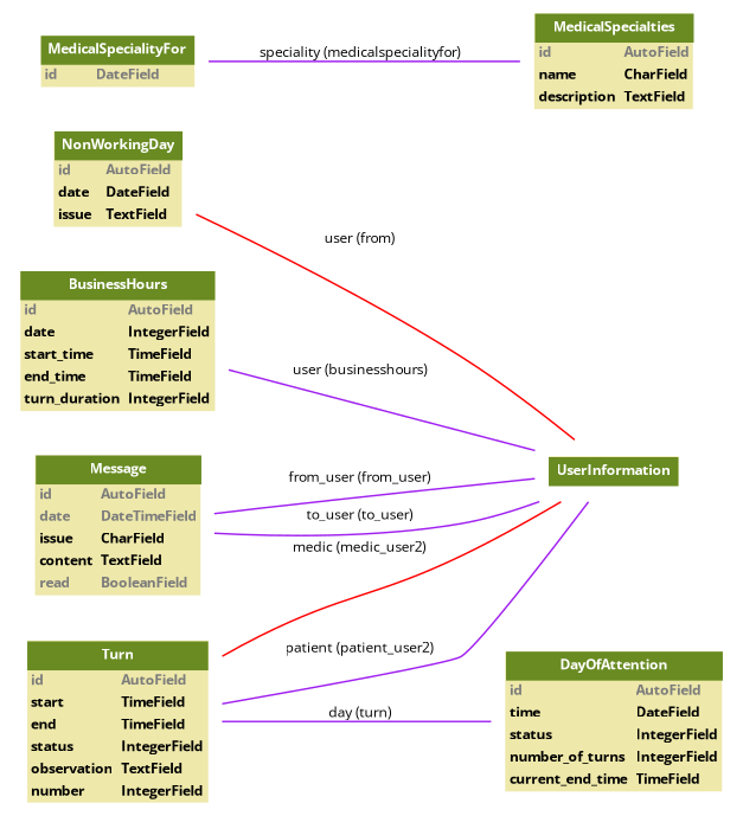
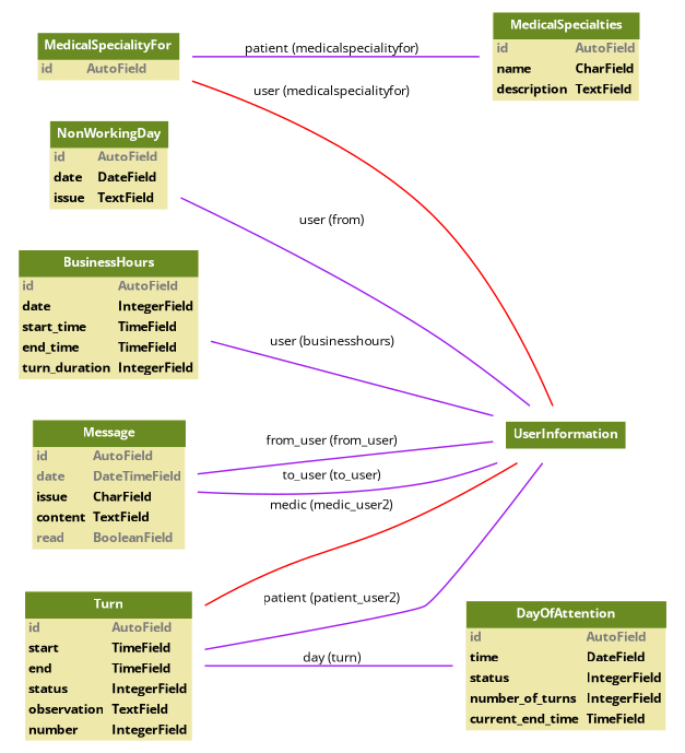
  digraph {
    fontname="Open Sans"
    fontsize=8
    rankdir=LR
    node [fontname="Open Sans" fontsize=8 shape=plaintext]
    edge [arrowhead=none arrowtail=dot color=purple fontname="Open Sans" fontsize=8]
    n1 [label=<     <TABLE BGCOLOR="palegoldenrod" BORDER="0" CELLBORDER="0" CELLSPACING="0">      <TR><TD COLSPAN="2" CELLPADDING="4" ALIGN="CENTER" BGCOLOR="olivedrab4"      ><FONT FACE="Open Sans Bold" COLOR="white"      >MedicalSpecialties</FONT></TD></TR>                       <TR><TD ALIGN="LEFT" BORDER="0"         ><FONT COLOR="#7B7B7B" FACE="Open Sans Bold">id</FONT         ></TD>         <TD ALIGN="LEFT"         ><FONT COLOR="#7B7B7B" FACE="Open Sans Bold">AutoField</FONT         ></TD></TR>                  <TR><TD ALIGN="LEFT" BORDER="0"         ><FONT FACE="Open Sans Bold">name</FONT         ></TD>         <TD ALIGN="LEFT"         ><FONT FACE="Open Sans Bold">CharField</FONT         ></TD></TR>                  <TR><TD ALIGN="LEFT" BORDER="0"         ><FONT FACE="Open Sans Bold">description</FONT         ></TD>         <TD ALIGN="LEFT"         ><FONT FACE="Open Sans Bold">TextField</FONT         ></TD></TR>                   </TABLE>     >]
-   n2 [label=<     <TABLE BGCOLOR="palegoldenrod" BORDER="0" CELLBORDER="0" CELLSPACING="0">      <TR><TD COLSPAN="2" CELLPADDING="4" ALIGN="CENTER" BGCOLOR="olivedrab4"      ><FONT FACE="Open Sans Bold" COLOR="white"      >MedicalSpecialityFor</FONT></TD></TR>                       <TR><TD ALIGN="LEFT" BORDER="0"         ><FONT COLOR="#7B7B7B" FACE="Open Sans Bold">id</FONT         ></TD>         <TD ALIGN="LEFT"         ><FONT COLOR="#7B7B7B" FACE="Open Sans Bold">DateField</FONT         ></TD></TR>                   </TABLE>     >]
+   n2 [label=<     <TABLE BGCOLOR="palegoldenrod" BORDER="0" CELLBORDER="0" CELLSPACING="0">      <TR><TD COLSPAN="2" CELLPADDING="4" ALIGN="CENTER" BGCOLOR="olivedrab4"      ><FONT FACE="Open Sans Bold" COLOR="white"      >MedicalSpecialityFor</FONT></TD></TR>                       <TR><TD ALIGN="LEFT" BORDER="0"         ><FONT COLOR="#7B7B7B" FACE="Open Sans Bold">id</FONT         ></TD>         <TD ALIGN="LEFT"         ><FONT COLOR="#7B7B7B" FACE="Open Sans Bold">AutoField</FONT         ></TD></TR>                   </TABLE>     >]
    n3 [label=<       <TABLE BGCOLOR="palegoldenrod" BORDER="0" CELLBORDER="0" CELLSPACING="0">       <TR><TD COLSPAN="2" CELLPADDING="4" ALIGN="CENTER" BGCOLOR="olivedrab4"       ><FONT FACE="Open Sans Bold" COLOR="white"       >UserInformation</FONT></TD></TR>       </TABLE>       >]
    n4 [label=<     <TABLE BGCOLOR="palegoldenrod" BORDER="0" CELLBORDER="0" CELLSPACING="0">      <TR><TD COLSPAN="2" CELLPADDING="4" ALIGN="CENTER" BGCOLOR="olivedrab4"      ><FONT FACE="Open Sans Bold" COLOR="white"      >BusinessHours</FONT></TD></TR>                       <TR><TD ALIGN="LEFT" BORDER="0"         ><FONT COLOR="#7B7B7B" FACE="Open Sans Bold">id</FONT         ></TD>         <TD ALIGN="LEFT"         ><FONT COLOR="#7B7B7B" FACE="Open Sans Bold">AutoField</FONT         ></TD></TR>                  <TR><TD ALIGN="LEFT" BORDER="0"         ><FONT FACE="Open Sans Bold">date</FONT         ></TD>         <TD ALIGN="LEFT"         ><FONT FACE="Open Sans Bold">IntegerField</FONT         ></TD></TR>                  <TR><TD ALIGN="LEFT" BORDER="0"         ><FONT FACE="Open Sans Bold">start_time</FONT         ></TD>         <TD ALIGN="LEFT"         ><FONT FACE="Open Sans Bold">TimeField</FONT         ></TD></TR>                  <TR><TD ALIGN="LEFT" BORDER="0"         ><FONT FACE="Open Sans Bold">end_time</FONT         ></TD>         <TD ALIGN="LEFT"         ><FONT FACE="Open Sans Bold">TimeField</FONT         ></TD></TR>                  <TR><TD ALIGN="LEFT" BORDER="0"         ><FONT FACE="Open Sans Bold">turn_duration</FONT         ></TD>         <TD ALIGN="LEFT"         ><FONT FACE="Open Sans Bold">IntegerField</FONT         ></TD></TR>                   </TABLE>     >]
    n5 [label=<     <TABLE BGCOLOR="palegoldenrod" BORDER="0" CELLBORDER="0" CELLSPACING="0">      <TR><TD COLSPAN="2" CELLPADDING="4" ALIGN="CENTER" BGCOLOR="olivedrab4"      ><FONT FACE="Open Sans Bold" COLOR="white"      >DayOfAttention</FONT></TD></TR>                       <TR><TD ALIGN="LEFT" BORDER="0"         ><FONT COLOR="#7B7B7B" FACE="Open Sans Bold">id</FONT         ></TD>         <TD ALIGN="LEFT"         ><FONT COLOR="#7B7B7B" FACE="Open Sans Bold">AutoField</FONT         ></TD></TR>                  <TR><TD ALIGN="LEFT" BORDER="0"         ><FONT FACE="Open Sans Bold">time</FONT         ></TD>         <TD ALIGN="LEFT"         ><FONT FACE="Open Sans Bold">DateField</FONT         ></TD></TR>                  <TR><TD ALIGN="LEFT" BORDER="0"         ><FONT FACE="Open Sans Bold">status</FONT         ></TD>         <TD ALIGN="LEFT"         ><FONT FACE="Open Sans Bold">IntegerField</FONT         ></TD></TR>                  <TR><TD ALIGN="LEFT" BORDER="0"         ><FONT FACE="Open Sans Bold">number_of_turns</FONT         ></TD>         <TD ALIGN="LEFT"         ><FONT FACE="Open Sans Bold">IntegerField</FONT         ></TD></TR>                  <TR><TD ALIGN="LEFT" BORDER="0"         ><FONT FACE="Open Sans Bold">current_end_time</FONT         ></TD>         <TD ALIGN="LEFT"         ><FONT FACE="Open Sans Bold">TimeField</FONT         ></TD></TR>                   </TABLE>     >]
    n6 [label=<     <TABLE BGCOLOR="palegoldenrod" BORDER="0" CELLBORDER="0" CELLSPACING="0">      <TR><TD COLSPAN="2" CELLPADDING="4" ALIGN="CENTER" BGCOLOR="olivedrab4"      ><FONT FACE="Open Sans Bold" COLOR="white"      >Turn</FONT></TD></TR>                       <TR><TD ALIGN="LEFT" BORDER="0"         ><FONT COLOR="#7B7B7B" FACE="Open Sans Bold">id</FONT         ></TD>         <TD ALIGN="LEFT"         ><FONT COLOR="#7B7B7B" FACE="Open Sans Bold">AutoField</FONT         ></TD></TR>                  <TR><TD ALIGN="LEFT" BORDER="0"         ><FONT FACE="Open Sans Bold">start</FONT         ></TD>         <TD ALIGN="LEFT"         ><FONT FACE="Open Sans Bold">TimeField</FONT         ></TD></TR>                  <TR><TD ALIGN="LEFT" BORDER="0"         ><FONT FACE="Open Sans Bold">end</FONT         ></TD>         <TD ALIGN="LEFT"         ><FONT FACE="Open Sans Bold">TimeField</FONT         ></TD></TR>                  <TR><TD ALIGN="LEFT" BORDER="0"         ><FONT FACE="Open Sans Bold">status</FONT         ></TD>         <TD ALIGN="LEFT"         ><FONT FACE="Open Sans Bold">IntegerField</FONT         ></TD></TR>                  <TR><TD ALIGN="LEFT" BORDER="0"         ><FONT FACE="Open Sans Bold">observation</FONT         ></TD>         <TD ALIGN="LEFT"         ><FONT FACE="Open Sans Bold">TextField</FONT         ></TD></TR>                  <TR><TD ALIGN="LEFT" BORDER="0"         ><FONT FACE="Open Sans Bold">number</FONT         ></TD>         <TD ALIGN="LEFT"         ><FONT FACE="Open Sans Bold">IntegerField</FONT         ></TD></TR>                   </TABLE>     >]
    n7 [label=<     <TABLE BGCOLOR="palegoldenrod" BORDER="0" CELLBORDER="0" CELLSPACING="0">      <TR><TD COLSPAN="2" CELLPADDING="4" ALIGN="CENTER" BGCOLOR="olivedrab4"      ><FONT FACE="Open Sans Bold" COLOR="white"      >Message</FONT></TD></TR>                       <TR><TD ALIGN="LEFT" BORDER="0"         ><FONT COLOR="#7B7B7B" FACE="Open Sans Bold">id</FONT         ></TD>         <TD ALIGN="LEFT"         ><FONT COLOR="#7B7B7B" FACE="Open Sans Bold">AutoField</FONT         ></TD></TR>                  <TR><TD ALIGN="LEFT" BORDER="0"         ><FONT COLOR="#7B7B7B" FACE="Open Sans Bold">date</FONT         ></TD>         <TD ALIGN="LEFT"         ><FONT COLOR="#7B7B7B" FACE="Open Sans Bold">DateTimeField</FONT         ></TD></TR>                  <TR><TD ALIGN="LEFT" BORDER="0"         ><FONT FACE="Open Sans Bold">issue</FONT         ></TD>         <TD ALIGN="LEFT"         ><FONT FACE="Open Sans Bold">CharField</FONT         ></TD></TR>                  <TR><TD ALIGN="LEFT" BORDER="0"         ><FONT FACE="Open Sans Bold">content</FONT         ></TD>         <TD ALIGN="LEFT"         ><FONT FACE="Open Sans Bold">TextField</FONT         ></TD></TR>                  <TR><TD ALIGN="LEFT" BORDER="0"         ><FONT COLOR="#7B7B7B" FACE="Open Sans Bold">read</FONT         ></TD>         <TD ALIGN="LEFT"         ><FONT COLOR="#7B7B7B" FACE="Open Sans Bold">BooleanField</FONT         ></TD></TR>                   </TABLE>     >]
    n8 [label=<     <TABLE BGCOLOR="palegoldenrod" BORDER="0" CELLBORDER="0" CELLSPACING="0">      <TR><TD COLSPAN="2" CELLPADDING="4" ALIGN="CENTER" BGCOLOR="olivedrab4"      ><FONT FACE="Open Sans Bold" COLOR="white"      >NonWorkingDay</FONT></TD></TR>                       <TR><TD ALIGN="LEFT" BORDER="0"         ><FONT COLOR="#7B7B7B" FACE="Open Sans Bold">id</FONT         ></TD>         <TD ALIGN="LEFT"         ><FONT COLOR="#7B7B7B" FACE="Open Sans Bold">AutoField</FONT         ></TD></TR>                  <TR><TD ALIGN="LEFT" BORDER="0"         ><FONT FACE="Open Sans Bold">date</FONT         ></TD>         <TD ALIGN="LEFT"         ><FONT FACE="Open Sans Bold">DateField</FONT         ></TD></TR>                  <TR><TD ALIGN="LEFT" BORDER="0"         ><FONT FACE="Open Sans Bold">issue</FONT         ></TD>         <TD ALIGN="LEFT"         ><FONT FACE="Open Sans Bold">TextField</FONT         ></TD></TR>                   </TABLE>     >]
-   n2 -> n1 [label="speciality (medicalspecialityfor)"]
+   n2 -> n1 [label="patient (medicalspecialityfor)"]
+   n2 -> n3 [color=red label="user (medicalspecialityfor)"]
    n4 -> n3 [label="user (businesshours)"]
    n6 -> n3 [color=red label="medic (medic_user2)"]
    n6 -> n3 [label="patient (patient_user2)"]
    n6 -> n5 [label="day (turn)"]
    n7 -> n3 [label="from_user (from_user)"]
    n7 -> n3 [label="to_user (to_user)"]
-   n8 -> n3 [color=red label="user (from)"]
+   n8 -> n3 [label="user (from)"]
  }
